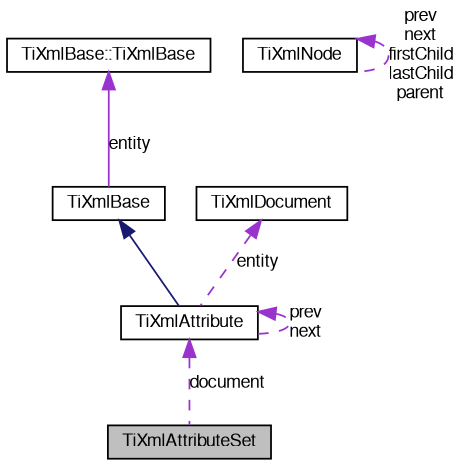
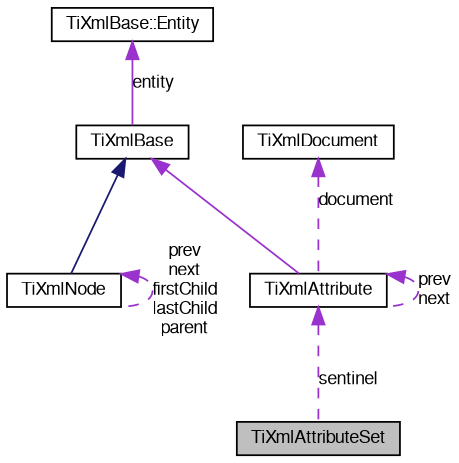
  digraph {
    node [color=black fontname=FreeSans fontsize=10 shape=record]
    edge [color=darkorchid3 dir=back fontname=FreeSans fontsize=10 labelfontname=FreeSans labelfontsize=10 style=dashed]
    n1 [fillcolor=grey75 fontcolor=black height=0.2 label=TiXmlAttributeSet style=filled width=0.4]
    n2 [height=0.2 label=TiXmlAttribute width=0.4]
    n3 [height=0.2 label=TiXmlBase width=0.4]
    n4 [height=0.2 label=TiXmlNode width=0.4]
    n5 [height=0.2 label=TiXmlDocument width=0.4]
-   n6 [height=0.2 label="TiXmlBase::TiXmlBase" width=0.4]
-   n2 -> n1 [label=document]
+   n6 [height=0.2 label="TiXmlBase::Entity" width=0.4]
+   n2 -> n1 [label=sentinel]
    n2 -> n2 [label="prev\nnext"]
-   n3 -> n2 [color=midnightblue style=solid]
+   n3 -> n2 [style=solid]
+   n3 -> n4 [color=midnightblue style=solid]
    n4 -> n4 [label="prev\nnext\nfirstChild\nlastChild\nparent"]
-   n5 -> n2 [label=entity]
+   n5 -> n2 [label=document]
    n6 -> n3 [label=entity style=solid]
  }
